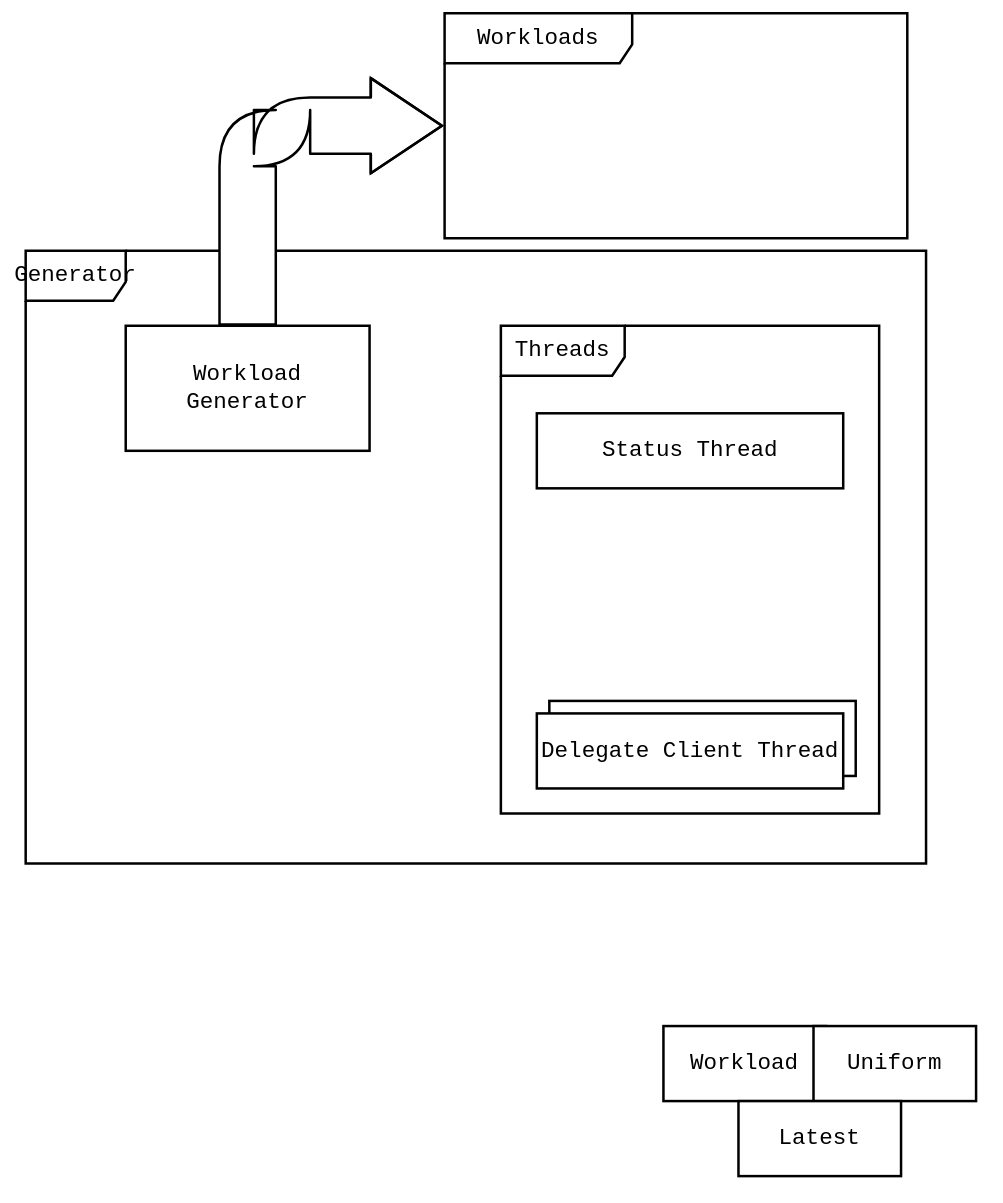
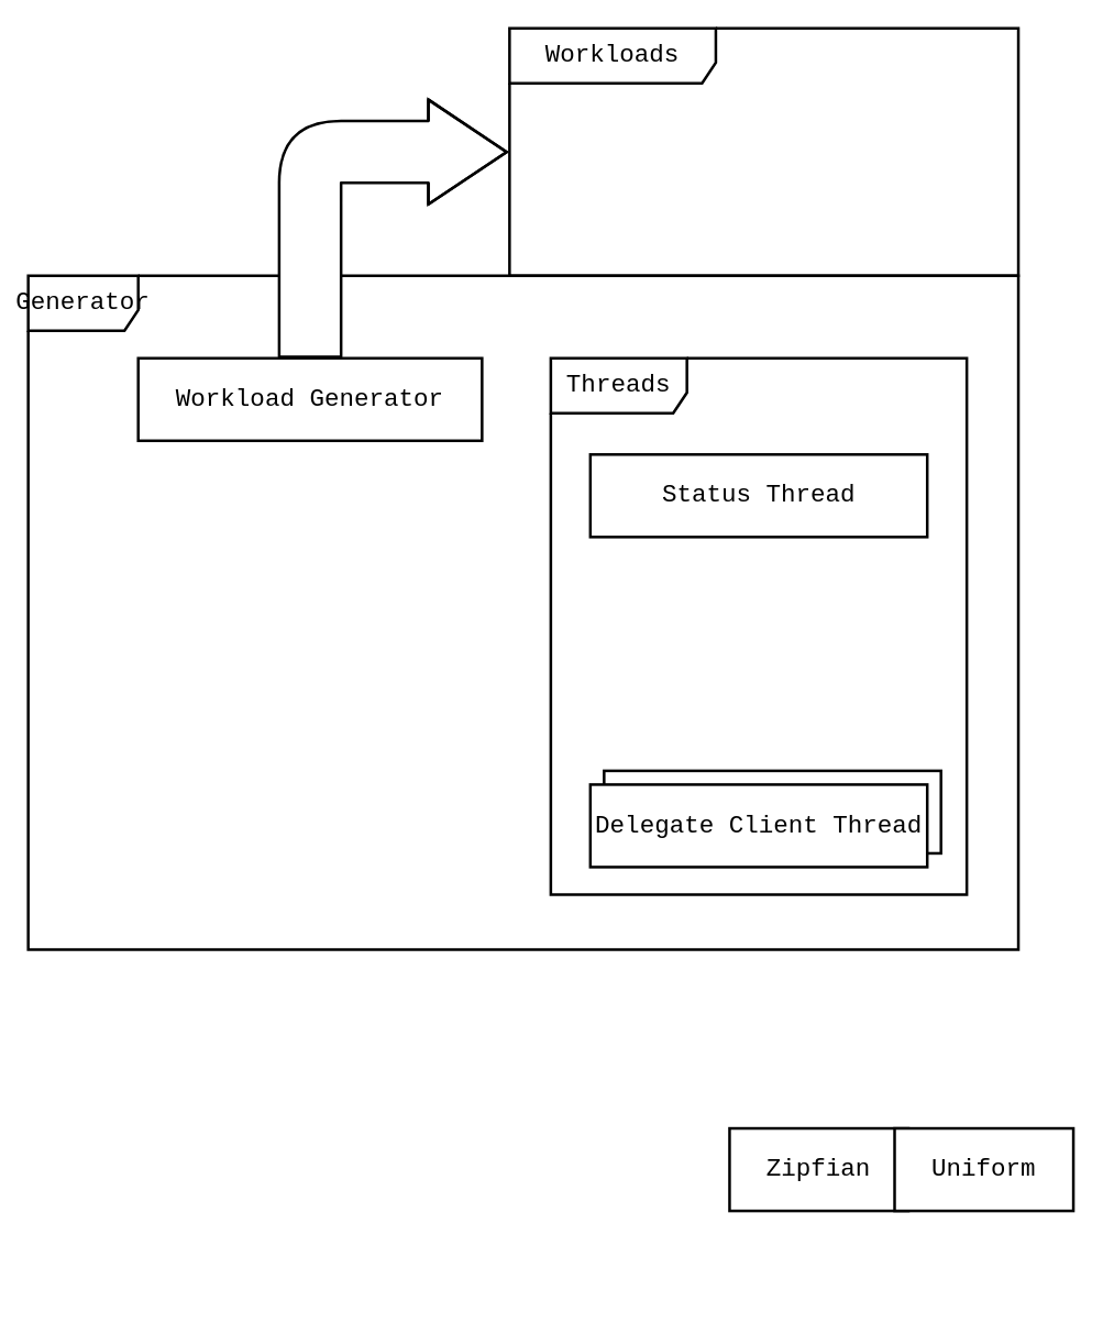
  <mxCell id="0" />
  <mxCell id="1" parent="0" />
- <mxCell id="2" value="&lt;font style=&quot;font-size: 18px&quot;&gt;Workloads&lt;/font&gt;" style="shape=umlFrame;whiteSpace=wrap;html=1;strokeWidth=2;fontFamily=Courier New;width=150;height=40;" vertex="1" parent="1"><mxGeometry x="355" y="10" width="370" height="180" as="geometry" /></mxCell>
+ <mxCell id="2" value="&lt;font style=&quot;font-size: 18px&quot;&gt;Workloads&lt;/font&gt;" style="shape=umlFrame;whiteSpace=wrap;html=1;strokeWidth=2;fontFamily=Courier New;width=150;height=40;" vertex="1" parent="1"><mxGeometry x="370" y="20" width="370" height="180" as="geometry" /></mxCell>
  <mxCell id="3" value="&lt;font style=&quot;font-size: 18px&quot;&gt;Generator&lt;/font&gt;" style="shape=umlFrame;whiteSpace=wrap;html=1;strokeWidth=2;fontFamily=Courier New;width=80;height=40;" vertex="1" parent="1"><mxGeometry x="20" y="200" width="720" height="490" as="geometry" /></mxCell>
  <mxCell id="4" style="orthogonalLoop=1;jettySize=auto;html=1;exitX=0.5;exitY=0;exitDx=0;exitDy=0;entryX=-0.003;entryY=0.5;entryDx=0;entryDy=0;entryPerimeter=0;shadow=0;endArrow=block;endFill=1;strokeColor=#000000;strokeWidth=2;fillColor=#ffffff;fontFamily=Courier New;fontSize=18;edgeStyle=orthogonalEdgeStyle;curved=1;shape=flexArrow;width=44;endSize=18.3;endWidth=29;" edge="1" parent="1" source="5" target="2"><mxGeometry relative="1" as="geometry"><Array as="points"><mxPoint x="225" y="110" /></Array></mxGeometry></mxCell>
- <mxCell id="5" value="Workload Generator" style="rounded=0;whiteSpace=wrap;html=1;strokeWidth=2;fontFamily=Courier New;fontSize=18;" vertex="1" parent="1"><mxGeometry x="100" y="260" width="195" height="100" as="geometry" /></mxCell>
- <mxCell id="6" value="Workload" style="rounded=0;whiteSpace=wrap;html=1;strokeWidth=2;fontFamily=Courier New;fontSize=18;" vertex="1" parent="1"><mxGeometry x="530" y="820" width="130" height="60" as="geometry" /></mxCell>
+ <mxCell id="5" value="Workload Generator" style="rounded=0;whiteSpace=wrap;html=1;strokeWidth=2;fontFamily=Courier New;fontSize=18;" vertex="1" parent="1"><mxGeometry x="100" y="260" width="250" height="60" as="geometry" /></mxCell>
+ <mxCell id="6" value="Zipfian" style="rounded=0;whiteSpace=wrap;html=1;strokeWidth=2;fontFamily=Courier New;fontSize=18;" vertex="1" parent="1"><mxGeometry x="530" y="820" width="130" height="60" as="geometry" /></mxCell>
  <mxCell id="7" value="Uniform" style="rounded=0;whiteSpace=wrap;html=1;strokeWidth=2;fontFamily=Courier New;fontSize=18;" vertex="1" parent="1"><mxGeometry x="650" y="820" width="130" height="60" as="geometry" /></mxCell>
- <mxCell id="8" value="Latest" style="rounded=0;whiteSpace=wrap;html=1;strokeWidth=2;fontFamily=Courier New;fontSize=18;" vertex="1" parent="1"><mxGeometry x="590" y="880" width="130" height="60" as="geometry" /></mxCell>
  <mxCell id="9" value="" style="group" vertex="1" connectable="0" parent="1"><mxGeometry x="400" y="260" width="302.5" height="390" as="geometry" /></mxCell>
  <mxCell id="10" value="Status Thread" style="rounded=0;whiteSpace=wrap;html=1;strokeWidth=2;fontFamily=Courier New;fontSize=18;" vertex="1" parent="9"><mxGeometry x="28.75" y="70" width="245" height="60" as="geometry" /></mxCell>
  <mxCell id="11" value="Delegate Client" style="rounded=0;whiteSpace=wrap;html=1;strokeWidth=2;fontFamily=Courier New;fontSize=18;" vertex="1" parent="9"><mxGeometry x="38.75" y="300" width="245" height="60" as="geometry" /></mxCell>
  <mxCell id="12" value="Delegate Client Thread" style="rounded=0;whiteSpace=wrap;html=1;strokeWidth=2;fontFamily=Courier New;fontSize=18;" vertex="1" parent="9"><mxGeometry x="28.75" y="310" width="245" height="60" as="geometry" /></mxCell>
  <mxCell id="13" value="&lt;font style=&quot;font-size: 18px&quot;&gt;Threads&lt;/font&gt;" style="shape=umlFrame;whiteSpace=wrap;html=1;strokeWidth=2;fontFamily=Courier New;width=99;height=40;" vertex="1" parent="9"><mxGeometry width="302.5" height="390" as="geometry" /></mxCell>
